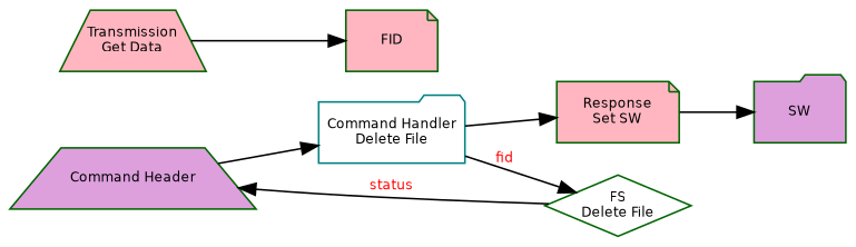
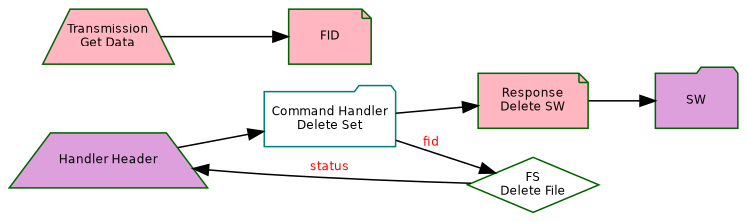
  digraph {
    rankdir=LR
    node [color=darkgreen fillcolor=lightpink fontname="Bitstream Vera Sans" fontsize=8 shape=trapezium style=filled fixedsize=true]
    edge [fontcolor=Red fontname="Bitstream Vera Sans" fontsize=8]
-   n1 [fillcolor=plum label="Command Header" fixedsize=""]
-   n2 [color=teal fillcolor=white label="Command Handler\nDelete File" shape=folder width=1.2]
+   n1 [fillcolor=plum label="Handler Header" fixedsize=""]
+   n2 [color=teal fillcolor=white label="Command Handler\nDelete Set" shape=folder width=1.2]
    n3 [fillcolor=white label="FS\nDelete File" shape=diamond width=1.2]
-   n4 [label="Response\nSet SW" shape=note width=1]
+   n4 [label="Response\nDelete SW" shape=note width=1]
    n5 [fillcolor=plum label=SW shape=folder fixedsize=""]
    n6 [label="Transmission\nGet Data" width=1.2]
    n7 [label=FID shape=note fixedsize=""]
    n1 -> n2
    n2 -> n3 [label=fid]
    n2 -> n4
    n3 -> n1 [label=status]
    n4 -> n5
    n6 -> n7
  }
